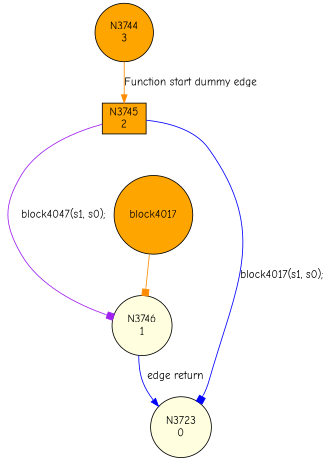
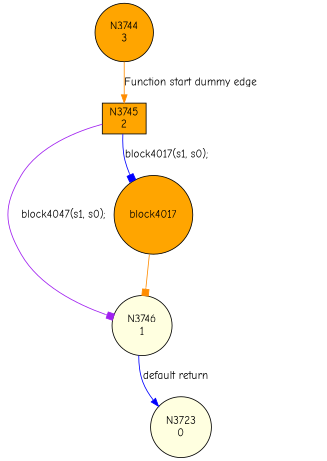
  digraph {
    fontname="Comic Neue"
    node [fillcolor=orange fontname="Comic Neue" shape=circle style=filled]
    edge [arrowhead=box color=blue fontname="Comic Neue"]
    n1 [label="N3745\n2" shape=box]
    n2 [fillcolor=lightyellow label="N3746\n1"]
    n3 [label=block4017]
    n4 [fillcolor=lightyellow label="N3723\n0"]
    n5 [label="N3744\n3"]
    n1 -> n2 [color=purple label="block4047(s1, s0);"]
-   n1 -> n4 [label="block4017(s1, s0);"]
-   n2 -> n4 [arrowhead=normal label="edge return"]
+   n1 -> n3 [label="block4017(s1, s0);"]
+   n2 -> n4 [arrowhead=normal label="default return"]
    n3 -> n2 [color=darkorange]
    n5 -> n1 [arrowhead=normal color=darkorange label="Function start dummy edge"]
  }
